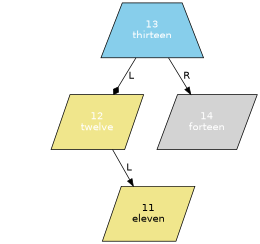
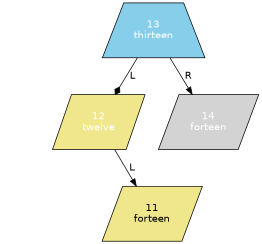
  digraph {
    fontname="DejaVu Sans"
    node [fillcolor=khaki fontcolor=white style=filled shape=parallelogram fontname="DejaVu Sans"]
    edge [taildir=sw arrowhead=normal fontname="DejaVu Sans"]
    n1 [fillcolor=skyblue label="13\nthirteen" shape=trapezium]
    n2 [label="12\ntwelve"]
    n3 [fillcolor=lightgrey label="14\nforteen"]
    node_12_R [style=invis fillcolor="" fontcolor="" shape=""]
-   n5 [fontcolor=black label="11\neleven"]
+   n5 [fontcolor=black label="11\nforteen"]
    n1 -> n2 [label=L arrowhead=diamond]
    n1 -> n3 [label=R taildir=se]
    n2 -> node_12_R [style=invis taildir="" arrowhead=""]
    n2 -> n5 [label=L]
  }
